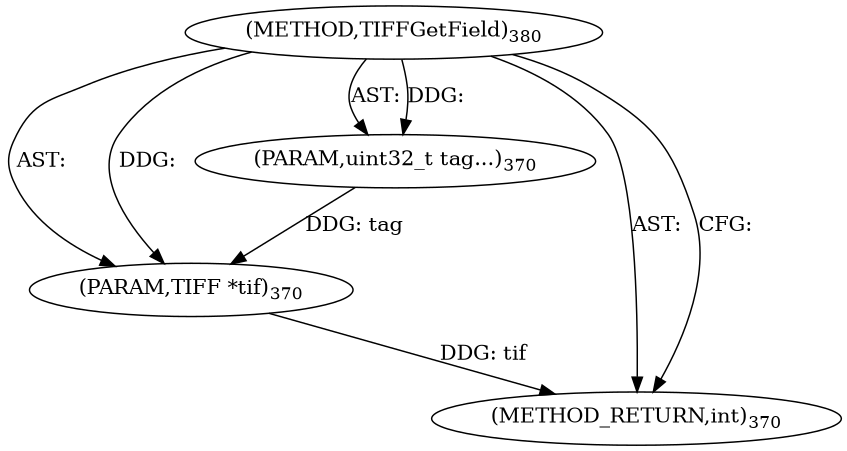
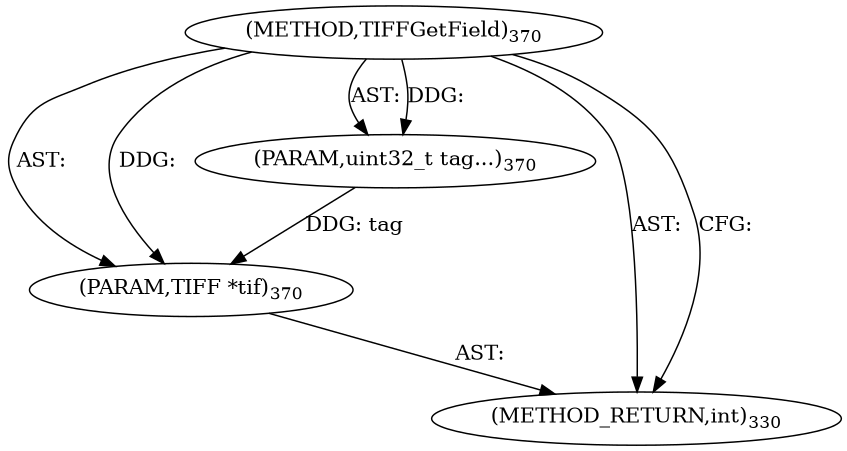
  digraph {
-   n1 [label=<(METHOD,TIFFGetField)<SUB>380</SUB>>]
+   n1 [label=<(METHOD,TIFFGetField)<SUB>370</SUB>>]
    n2 [label=<(PARAM,TIFF *tif)<SUB>370</SUB>>]
    n3 [label=<(PARAM,uint32_t tag...)<SUB>370</SUB>>]
-   n4 [label=<(METHOD_RETURN,int)<SUB>370</SUB>>]
+   n4 [label=<(METHOD_RETURN,int)<SUB>330</SUB>>]
    n1 -> n2 [label="AST: "]
    n1 -> n2 [label="DDG: "]
    n1 -> n3 [label="AST: "]
    n1 -> n3 [label="DDG: "]
    n1 -> n4 [label="AST: "]
    n1 -> n4 [label="CFG: "]
-   n2 -> n4 [label="DDG: tif"]
+   n2 -> n4 [label="AST: "]
    n3 -> n2 [label="DDG: tag"]
  }
